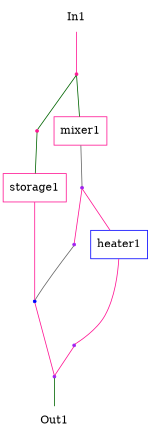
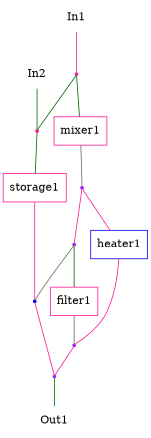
  graph {
    rankdir=TB
    node [color=deeppink shape=point]
    edge [color=deeppink]
    n1 [color=purple label=Switch4]
    n2 [color=blue label=Switch5]
+   n3 [label=filter1 shape=rectangular]
    n4 [color=purple label=Switch7]
    n5 [color=purple label=Switch6]
    n6 [label=Out1 shape=plaintext]
+   n7 [color=blue label=In2 shape=plaintext]
    n8 [label=Switch2]
    n9 [label=storage1 shape=rectangular]
    n10 [color=purple label=Switch3]
    n11 [color=blue label=heater1 shape=rectangular]
    n12 [label=In1 shape=plaintext]
    n13 [label=Switch1]
    n14 [label=mixer1 shape=rectangular]
    n1 -- n2 [color=gray40]
+   n1 -- n3 [color=darkgreen]
    n2 -- n4
+   n3 -- n5 [color=gray40]
    n4 -- n6 [color=darkgreen]
    n5 -- n4
+   n7 -- n8 [color=darkgreen]
    n8 -- n9 [color=darkgreen]
    n9 -- n2
    n10 -- n1
    n10 -- n11
    n11 -- n5
    n12 -- n13
    n13 -- n8 [color=darkgreen]
    n13 -- n14 [color=darkgreen]
    n14 -- n10 [color=gray40]
  }
